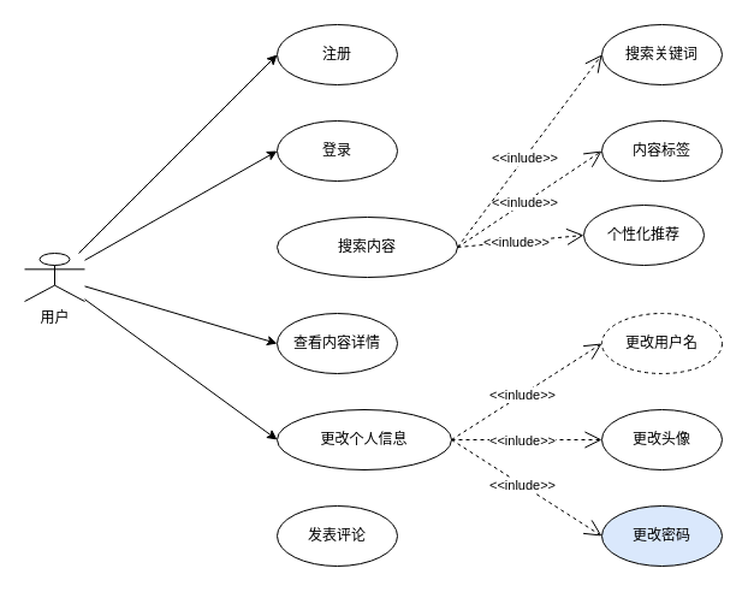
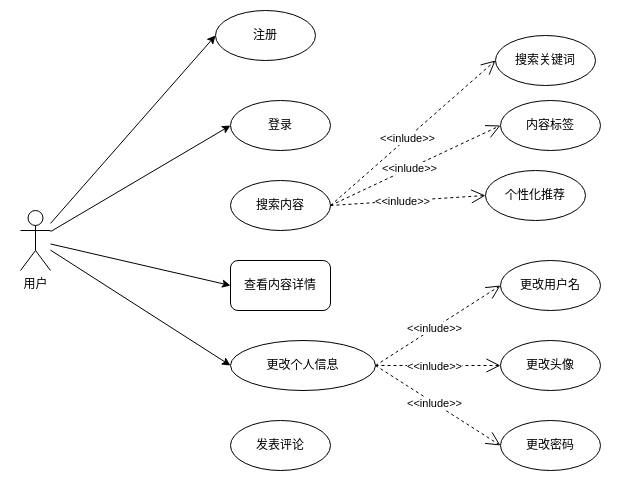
  <mxCell id="0" />
  <mxCell id="1" parent="0" />
- <mxCell id="2" value="用户" style="shape=umlActor;verticalLabelPosition=bottom;verticalAlign=top;html=1;outlineConnect=0;" vertex="1" parent="1"><mxGeometry x="20" y="210" width="50" height="40" as="geometry" /></mxCell>
- <mxCell id="3" value="注册" style="ellipse;whiteSpace=wrap;html=1;" vertex="1" parent="1"><mxGeometry x="230" y="20" width="100" height="50" as="geometry" /></mxCell>
+ <mxCell id="2" value="用户" style="shape=umlActor;verticalLabelPosition=bottom;verticalAlign=top;html=1;outlineConnect=0;" vertex="1" parent="1"><mxGeometry x="20" y="210" width="30" height="60" as="geometry" /></mxCell>
+ <mxCell id="3" value="注册" style="ellipse;whiteSpace=wrap;html=1;" vertex="1" parent="1"><mxGeometry x="215" y="10" width="100" height="50" as="geometry" /></mxCell>
  <mxCell id="4" value="登录" style="ellipse;whiteSpace=wrap;html=1;" vertex="1" parent="1"><mxGeometry x="230" y="100" width="100" height="50" as="geometry" /></mxCell>
- <mxCell id="5" value="搜索内容" style="ellipse;whiteSpace=wrap;html=1;" vertex="1" parent="1"><mxGeometry x="230" y="180" width="150" height="50" as="geometry" /></mxCell>
- <mxCell id="6" value="查看内容详情" style="ellipse;whiteSpace=wrap;html=1;" vertex="1" parent="1"><mxGeometry x="230" y="260" width="100" height="50" as="geometry" /></mxCell>
+ <mxCell id="5" value="搜索内容" style="ellipse;whiteSpace=wrap;html=1;" vertex="1" parent="1"><mxGeometry x="230" y="180" width="100" height="50" as="geometry" /></mxCell>
+ <mxCell id="6" value="查看内容详情" style="whiteSpace=wrap;html=1;rounded=1;" vertex="1" parent="1"><mxGeometry x="230" y="260" width="100" height="50" as="geometry" /></mxCell>
  <mxCell id="7" value="更改个人信息" style="ellipse;whiteSpace=wrap;html=1;" vertex="1" parent="1"><mxGeometry x="230" y="340" width="145" height="50" as="geometry" /></mxCell>
  <mxCell id="8" value="发表评论" style="ellipse;whiteSpace=wrap;html=1;" vertex="1" parent="1"><mxGeometry x="230" y="420" width="100" height="50" as="geometry" /></mxCell>
  <mxCell id="9" value="" style="endArrow=open;endSize=12;dashed=1;html=1;rounded=0;exitX=1;exitY=0.5;exitDx=0;exitDy=0;entryX=0;entryY=0.5;entryDx=0;entryDy=0;" edge="1" parent="1" source="7" target="16"><mxGeometry width="160" relative="1" as="geometry"><mxPoint x="560" y="150" as="sourcePoint" /><mxPoint x="720" y="150" as="targetPoint" /></mxGeometry></mxCell>
  <mxCell id="10" value="&amp;lt;&amp;lt;inlude&amp;gt;&amp;gt;" style="edgeLabel;html=1;align=center;verticalAlign=middle;resizable=0;points=[];" vertex="1" connectable="0" parent="9"><mxGeometry x="-0.075" relative="1" as="geometry"><mxPoint as="offset" /></mxGeometry></mxCell>
  <mxCell id="11" value="" style="endArrow=classic;html=1;rounded=0;entryX=0;entryY=0.5;entryDx=0;entryDy=0;" edge="1" parent="1" source="2" target="3"><mxGeometry width="50" height="50" relative="1" as="geometry"><mxPoint x="430" y="330" as="sourcePoint" /><mxPoint x="264" y="69" as="targetPoint" /></mxGeometry></mxCell>
  <mxCell id="12" value="" style="endArrow=classic;html=1;rounded=0;entryX=0;entryY=0.5;entryDx=0;entryDy=0;" edge="1" parent="1" source="2" target="4"><mxGeometry width="50" height="50" relative="1" as="geometry"><mxPoint x="430" y="330" as="sourcePoint" /><mxPoint x="480" y="280" as="targetPoint" /></mxGeometry></mxCell>
  <mxCell id="13" value="" style="endArrow=classic;html=1;rounded=0;entryX=0;entryY=0.5;entryDx=0;entryDy=0;" edge="1" parent="1" source="2" target="6"><mxGeometry width="50" height="50" relative="1" as="geometry"><mxPoint x="430" y="330" as="sourcePoint" /><mxPoint x="480" y="280" as="targetPoint" /></mxGeometry></mxCell>
  <mxCell id="14" value="" style="endArrow=classic;html=1;rounded=0;entryX=0;entryY=0.5;entryDx=0;entryDy=0;" edge="1" parent="1" source="2" target="7"><mxGeometry width="50" height="50" relative="1" as="geometry"><mxPoint x="430" y="330" as="sourcePoint" /><mxPoint x="480" y="280" as="targetPoint" /></mxGeometry></mxCell>
  <mxCell id="15" value="更改头像" style="ellipse;whiteSpace=wrap;html=1;" vertex="1" parent="1"><mxGeometry x="500" y="340" width="100" height="50" as="geometry" /></mxCell>
- <mxCell id="16" value="更改用户名" style="ellipse;whiteSpace=wrap;html=1;dashed=1;" vertex="1" parent="1"><mxGeometry x="500" y="260" width="100" height="50" as="geometry" /></mxCell>
- <mxCell id="17" value="更改密码" style="ellipse;whiteSpace=wrap;html=1;fillColor=#dae8fc;" vertex="1" parent="1"><mxGeometry x="500" y="420" width="100" height="50" as="geometry" /></mxCell>
+ <mxCell id="16" value="更改用户名" style="ellipse;whiteSpace=wrap;html=1;" vertex="1" parent="1"><mxGeometry x="500" y="260" width="100" height="50" as="geometry" /></mxCell>
+ <mxCell id="17" value="更改密码" style="ellipse;whiteSpace=wrap;html=1;" vertex="1" parent="1"><mxGeometry x="500" y="420" width="100" height="50" as="geometry" /></mxCell>
  <mxCell id="18" value="" style="endArrow=open;endSize=12;dashed=1;html=1;rounded=0;exitX=1;exitY=0.5;exitDx=0;exitDy=0;entryX=0;entryY=0.5;entryDx=0;entryDy=0;" edge="1" parent="1" source="7" target="15"><mxGeometry width="160" relative="1" as="geometry"><mxPoint x="330" y="420" as="sourcePoint" /><mxPoint x="500" y="340" as="targetPoint" /></mxGeometry></mxCell>
  <mxCell id="19" value="&amp;lt;&amp;lt;inlude&amp;gt;&amp;gt;" style="edgeLabel;html=1;align=center;verticalAlign=middle;resizable=0;points=[];" vertex="1" connectable="0" parent="18"><mxGeometry x="-0.075" relative="1" as="geometry"><mxPoint as="offset" /></mxGeometry></mxCell>
  <mxCell id="20" value="" style="endArrow=open;endSize=12;dashed=1;html=1;rounded=0;exitX=1;exitY=0.5;exitDx=0;exitDy=0;entryX=0;entryY=0.5;entryDx=0;entryDy=0;" edge="1" parent="1" source="7" target="17"><mxGeometry width="160" relative="1" as="geometry"><mxPoint x="350" y="385" as="sourcePoint" /><mxPoint x="520" y="305" as="targetPoint" /></mxGeometry></mxCell>
  <mxCell id="21" value="&amp;lt;&amp;lt;inlude&amp;gt;&amp;gt;" style="edgeLabel;html=1;align=center;verticalAlign=middle;resizable=0;points=[];" vertex="1" connectable="0" parent="20"><mxGeometry x="-0.075" relative="1" as="geometry"><mxPoint as="offset" /></mxGeometry></mxCell>
- <mxCell id="22" value="搜索关键词" style="ellipse;whiteSpace=wrap;html=1;" vertex="1" parent="1"><mxGeometry x="500" y="20" width="100" height="50" as="geometry" /></mxCell>
+ <mxCell id="22" value="搜索关键词" style="ellipse;whiteSpace=wrap;html=1;" vertex="1" parent="1"><mxGeometry x="495" y="35" width="100" height="50" as="geometry" /></mxCell>
  <mxCell id="23" value="内容标签" style="ellipse;whiteSpace=wrap;html=1;" vertex="1" parent="1"><mxGeometry x="500" y="100" width="100" height="50" as="geometry" /></mxCell>
  <mxCell id="24" value="个性化推荐" style="ellipse;whiteSpace=wrap;html=1;" vertex="1" parent="1"><mxGeometry x="485" y="170" width="100" height="50" as="geometry" /></mxCell>
  <mxCell id="25" value="" style="endArrow=open;endSize=12;dashed=1;html=1;rounded=0;exitX=1;exitY=0.5;exitDx=0;exitDy=0;entryX=0;entryY=0.5;entryDx=0;entryDy=0;" edge="1" parent="1" source="5" target="24"><mxGeometry width="160" relative="1" as="geometry"><mxPoint x="340" y="375" as="sourcePoint" /><mxPoint x="510" y="295" as="targetPoint" /></mxGeometry></mxCell>
  <mxCell id="26" value="&amp;lt;&amp;lt;inlude&amp;gt;&amp;gt;" style="edgeLabel;html=1;align=center;verticalAlign=middle;resizable=0;points=[];" vertex="1" connectable="0" parent="25"><mxGeometry x="-0.075" relative="1" as="geometry"><mxPoint as="offset" /></mxGeometry></mxCell>
  <mxCell id="27" value="" style="endArrow=open;endSize=12;dashed=1;html=1;rounded=0;exitX=1;exitY=0.5;exitDx=0;exitDy=0;entryX=0;entryY=0.5;entryDx=0;entryDy=0;" edge="1" parent="1" source="5" target="23"><mxGeometry width="160" relative="1" as="geometry"><mxPoint x="350" y="385" as="sourcePoint" /><mxPoint x="520" y="305" as="targetPoint" /></mxGeometry></mxCell>
  <mxCell id="28" value="&amp;lt;&amp;lt;inlude&amp;gt;&amp;gt;" style="edgeLabel;html=1;align=center;verticalAlign=middle;resizable=0;points=[];" vertex="1" connectable="0" parent="27"><mxGeometry x="-0.075" relative="1" as="geometry"><mxPoint as="offset" /></mxGeometry></mxCell>
  <mxCell id="29" value="" style="endArrow=open;endSize=12;dashed=1;html=1;rounded=0;exitX=1;exitY=0.5;exitDx=0;exitDy=0;entryX=0;entryY=0.5;entryDx=0;entryDy=0;" edge="1" parent="1" source="5" target="22"><mxGeometry width="160" relative="1" as="geometry"><mxPoint x="360" y="395" as="sourcePoint" /><mxPoint x="530" y="315" as="targetPoint" /></mxGeometry></mxCell>
  <mxCell id="30" value="&amp;lt;&amp;lt;inlude&amp;gt;&amp;gt;" style="edgeLabel;html=1;align=center;verticalAlign=middle;resizable=0;points=[];" vertex="1" connectable="0" parent="29"><mxGeometry x="-0.075" relative="1" as="geometry"><mxPoint as="offset" /></mxGeometry></mxCell>
